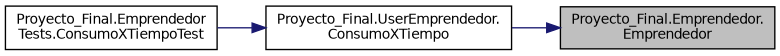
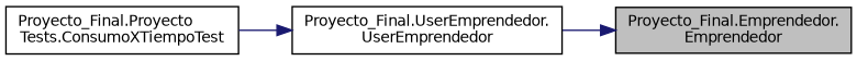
  digraph {
    rankdir=RL
    node [color=black fillcolor=white fontname=Helvetica fontsize=10 shape=record style=filled]
    edge [color=midnightblue dir=back fontname=Helvetica fontsize=10 labelfontname=Helvetica labelfontsize=10 style=solid]
    n1 [fillcolor=grey75 fontcolor=black height=0.2 label="Proyecto_Final.Emprendedor.\lEmprendedor" width=0.4]
-   n2 [height=0.2 label="Proyecto_Final.UserEmprendedor.\lConsumoXTiempo" width=0.4]
-   n3 [height=0.2 label="Proyecto_Final.Emprendedor\lTests.ConsumoXTiempoTest" width=0.4]
+   n2 [height=0.2 label="Proyecto_Final.UserEmprendedor.\lUserEmprendedor" width=0.4]
+   n3 [height=0.2 label="Proyecto_Final.Proyecto\lTests.ConsumoXTiempoTest" width=0.4]
    n1 -> n2
    n2 -> n3
  }
